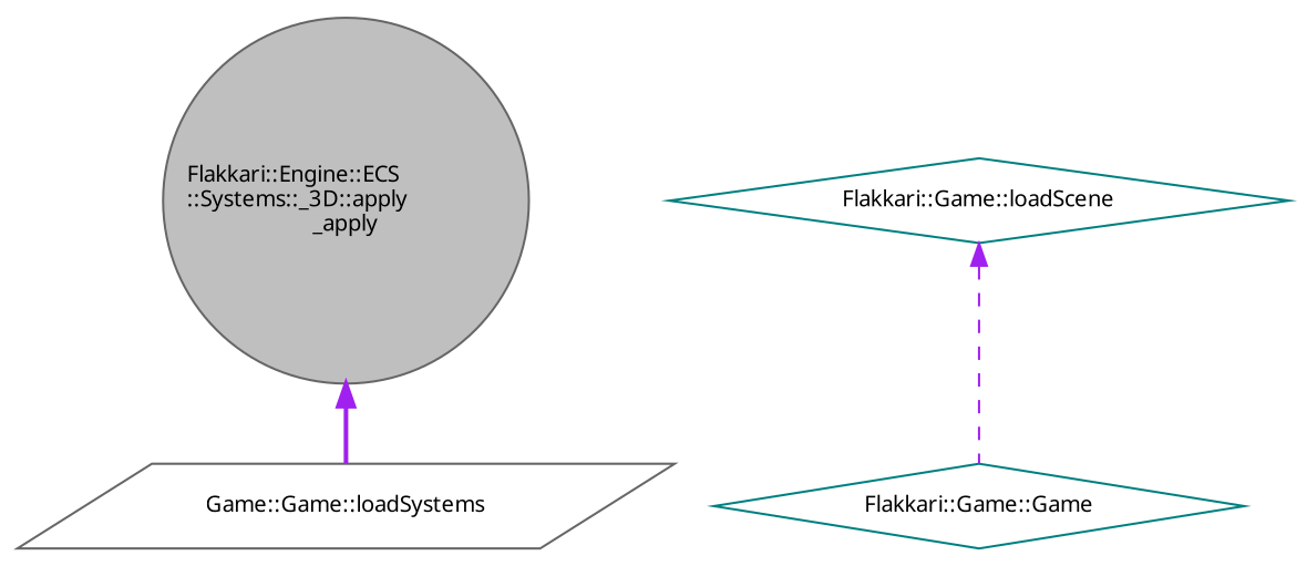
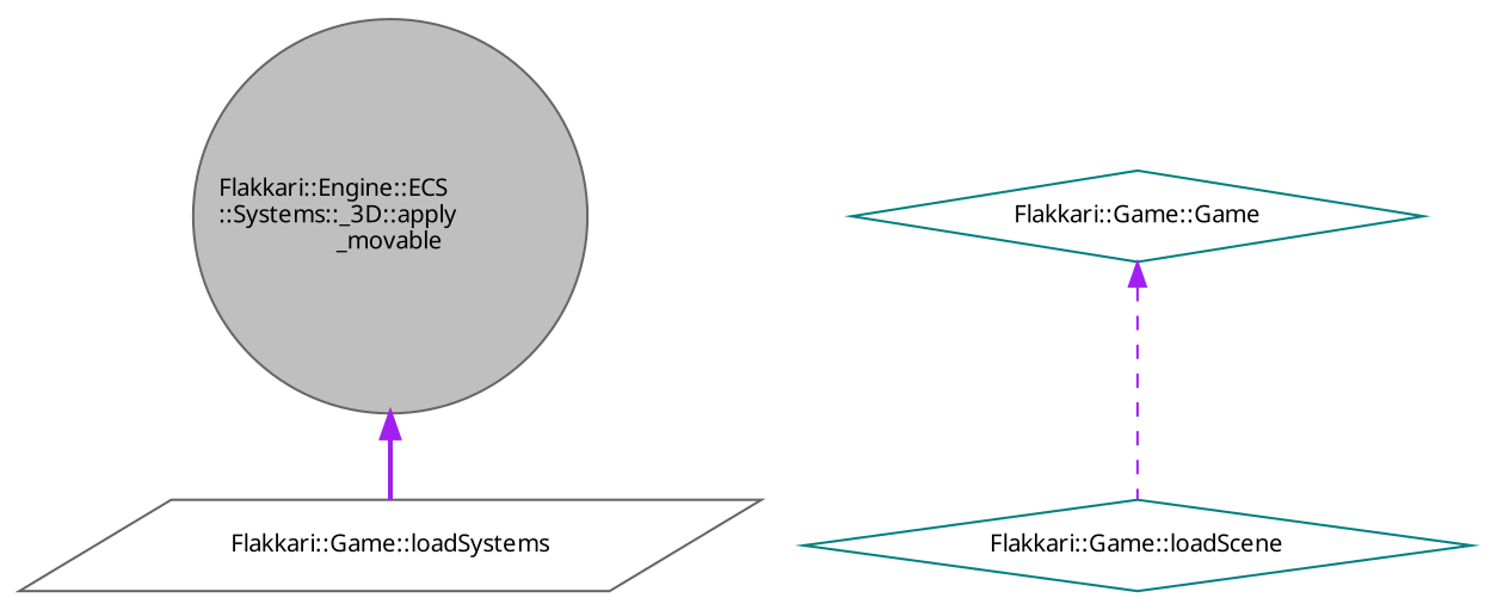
  digraph {
    fontname="Noto Sans"
    rankdir=TB
    node [color=gray40 fillcolor=white fontname="Noto Sans" fontsize=10 shape=diamond style=filled]
    edge [color=purple dir=back fontname="Noto Sans" fontsize=10 labelfontname=Helvetica labelfontsize=10]
-   n1 [fillcolor=grey75 fontcolor=black height=0.2 label="Flakkari::Engine::ECS\l::Systems::_3D::apply\l_apply" shape=circle width=0.4]
-   n2 [height=0.2 label="Game::Game::loadSystems" shape=parallelogram width=0.4]
+   n1 [fillcolor=grey75 fontcolor=black height=0.2 label="Flakkari::Engine::ECS\l::Systems::_3D::apply\l_movable" shape=circle width=0.4]
+   n2 [height=0.2 label="Flakkari::Game::loadSystems" shape=parallelogram width=0.4]
    n3 [color=teal height=0.2 label="Flakkari::Game::loadScene" width=0.4]
    n4 [color=teal height=0.2 label="Flakkari::Game::Game" width=0.4]
    n1 -> n2 [style=bold]
-   n3 -> n4 [style=dashed]
+   n4 -> n3 [style=dashed]
  }
